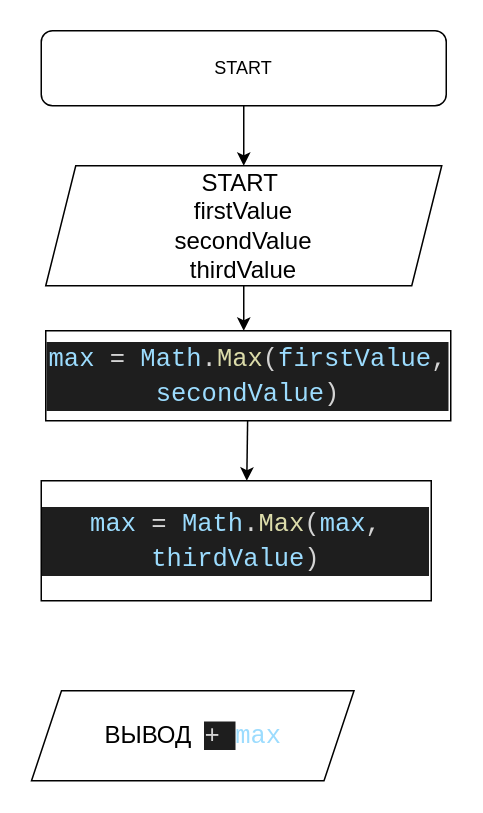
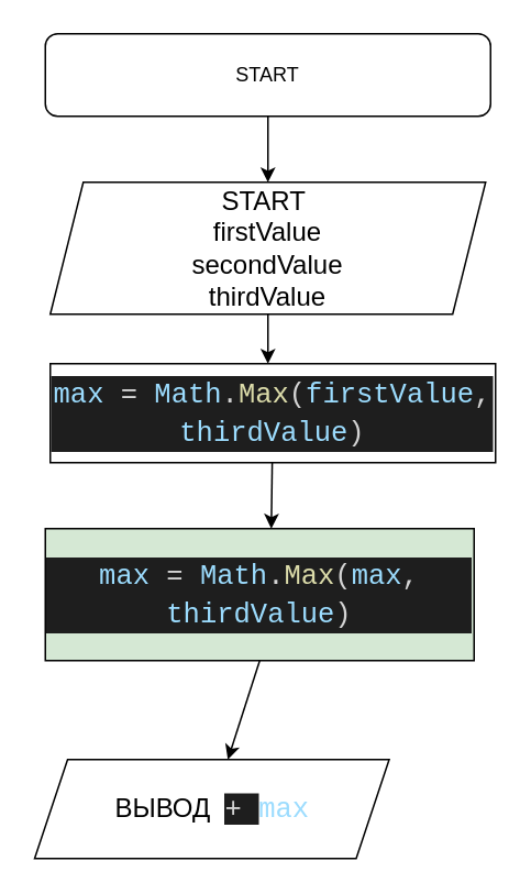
  <mxCell id="0" />
  <mxCell id="1" parent="0" />
  <mxCell id="2" style="edgeStyle=none;html=1;exitX=0.5;exitY=1;exitDx=0;exitDy=0;entryX=0.5;entryY=0;entryDx=0;entryDy=0;fontSize=16;" parent="1" source="3" target="5" edge="1"><mxGeometry relative="1" as="geometry" /></mxCell>
  <mxCell id="3" value="START" style="rounded=1;whiteSpace=wrap;html=1;" parent="1" vertex="1"><mxGeometry x="27" y="20" width="270" height="50" as="geometry" /></mxCell>
  <mxCell id="4" style="edgeStyle=none;html=1;fontSize=16;" parent="1" source="5" edge="1"><mxGeometry relative="1" as="geometry"><mxPoint x="162" y="220" as="targetPoint" /></mxGeometry></mxCell>
  <mxCell id="5" value="&lt;div style=&quot;font-size: 16px&quot;&gt;&lt;font style=&quot;font-size: 16px&quot;&gt;START&amp;nbsp;&lt;/font&gt;&lt;/div&gt;&lt;div style=&quot;font-size: 16px&quot;&gt;&lt;font style=&quot;font-size: 16px&quot;&gt;firstValue&lt;/font&gt;&lt;/div&gt;&lt;div style=&quot;font-size: 16px&quot;&gt;&lt;font style=&quot;font-size: 16px&quot;&gt;secondValue&lt;/font&gt;&lt;/div&gt;&lt;div style=&quot;font-size: 16px&quot;&gt;thirdValue&lt;/div&gt;" style="shape=parallelogram;perimeter=parallelogramPerimeter;whiteSpace=wrap;html=1;fixedSize=1;" parent="1" vertex="1"><mxGeometry x="30" y="110" width="264" height="80" as="geometry" /></mxCell>
  <mxCell id="6" value="&lt;p&gt;ВЫВОД&amp;nbsp;&amp;nbsp;&lt;span style=&quot;background-color: rgb(30 , 30 , 30) ; color: rgb(212 , 212 , 212) ; font-family: &amp;#34;consolas&amp;#34; , &amp;#34;courier new&amp;#34; , monospace ; font-size: 17px&quot;&gt;+ &lt;/span&gt;&lt;span style=&quot;font-family: &amp;#34;consolas&amp;#34; , &amp;#34;courier new&amp;#34; , monospace ; font-size: 17px ; color: rgb(156 , 220 , 254)&quot;&gt;max&lt;/span&gt;&lt;/p&gt;" style="shape=parallelogram;perimeter=parallelogramPerimeter;whiteSpace=wrap;html=1;fixedSize=1;fontSize=16;" parent="1" vertex="1"><mxGeometry x="20.5" y="460" width="215" height="60" as="geometry" /></mxCell>
- <mxCell id="8" value="&lt;div style=&quot;color: rgb(212 , 212 , 212) ; background-color: rgb(30 , 30 , 30) ; font-family: &amp;#34;consolas&amp;#34; , &amp;#34;courier new&amp;#34; , monospace ; font-size: 17px ; line-height: 23px&quot;&gt;&lt;span style=&quot;color: #9cdcfe&quot;&gt;max&lt;/span&gt; = &lt;span style=&quot;color: #9cdcfe&quot;&gt;Math&lt;/span&gt;.&lt;span style=&quot;color: #dcdcaa&quot;&gt;Max&lt;/span&gt;(&lt;span style=&quot;color: #9cdcfe&quot;&gt;max&lt;/span&gt;, &lt;span style=&quot;color: #9cdcfe&quot;&gt;thirdValue&lt;/span&gt;)&lt;/div&gt;" style="rounded=0;whiteSpace=wrap;html=1;" vertex="1" parent="1"><mxGeometry x="27" y="320" width="260" height="80" as="geometry" /></mxCell>
+ <mxCell id="7" style="edgeStyle=none;html=1;exitX=0.5;exitY=1;exitDx=0;exitDy=0;" edge="1" parent="1" source="8" target="6"><mxGeometry relative="1" as="geometry" /></mxCell>
+ <mxCell id="8" value="&lt;div style=&quot;color: rgb(212 , 212 , 212) ; background-color: rgb(30 , 30 , 30) ; font-family: &amp;#34;consolas&amp;#34; , &amp;#34;courier new&amp;#34; , monospace ; font-size: 17px ; line-height: 23px&quot;&gt;&lt;span style=&quot;color: #9cdcfe&quot;&gt;max&lt;/span&gt; = &lt;span style=&quot;color: #9cdcfe&quot;&gt;Math&lt;/span&gt;.&lt;span style=&quot;color: #dcdcaa&quot;&gt;Max&lt;/span&gt;(&lt;span style=&quot;color: #9cdcfe&quot;&gt;max&lt;/span&gt;, &lt;span style=&quot;color: #9cdcfe&quot;&gt;thirdValue&lt;/span&gt;)&lt;/div&gt;" style="rounded=0;whiteSpace=wrap;html=1;fillColor=#d5e8d4;" vertex="1" parent="1"><mxGeometry x="27" y="320" width="260" height="80" as="geometry" /></mxCell>
  <mxCell id="9" style="edgeStyle=none;html=1;entryX=0.527;entryY=0;entryDx=0;entryDy=0;entryPerimeter=0;" edge="1" parent="1" source="10" target="8"><mxGeometry relative="1" as="geometry" /></mxCell>
- <mxCell id="10" value="&lt;div style=&quot;color: rgb(212 , 212 , 212) ; background-color: rgb(30 , 30 , 30) ; font-family: &amp;#34;consolas&amp;#34; , &amp;#34;courier new&amp;#34; , monospace ; font-size: 17px ; line-height: 23px&quot;&gt;&lt;span style=&quot;color: #9cdcfe&quot;&gt;max&lt;/span&gt; = &lt;span style=&quot;color: #9cdcfe&quot;&gt;Math&lt;/span&gt;.&lt;span style=&quot;color: #dcdcaa&quot;&gt;Max&lt;/span&gt;(&lt;span style=&quot;color: #9cdcfe&quot;&gt;firstValue&lt;/span&gt;, &lt;span style=&quot;color: #9cdcfe&quot;&gt;secondValue&lt;/span&gt;)&lt;/div&gt;" style="rounded=0;whiteSpace=wrap;html=1;" vertex="1" parent="1"><mxGeometry x="30" y="220" width="270" height="60" as="geometry" /></mxCell>
+ <mxCell id="10" value="&lt;div style=&quot;color: rgb(212 , 212 , 212) ; background-color: rgb(30 , 30 , 30) ; font-family: &amp;#34;consolas&amp;#34; , &amp;#34;courier new&amp;#34; , monospace ; font-size: 17px ; line-height: 23px&quot;&gt;&lt;span style=&quot;color: #9cdcfe&quot;&gt;max&lt;/span&gt; = &lt;span style=&quot;color: #9cdcfe&quot;&gt;Math&lt;/span&gt;.&lt;span style=&quot;color: #dcdcaa&quot;&gt;Max&lt;/span&gt;(&lt;span style=&quot;color: #9cdcfe&quot;&gt;firstValue&lt;/span&gt;, &lt;span style=&quot;color: #9cdcfe&quot;&gt;thirdValue&lt;/span&gt;)&lt;/div&gt;" style="rounded=0;whiteSpace=wrap;html=1;" vertex="1" parent="1"><mxGeometry x="30" y="220" width="270" height="60" as="geometry" /></mxCell>
